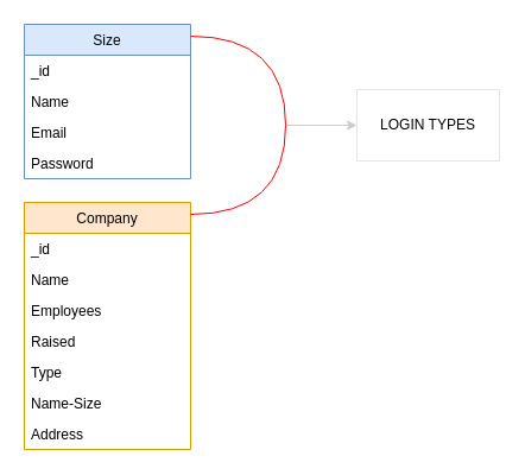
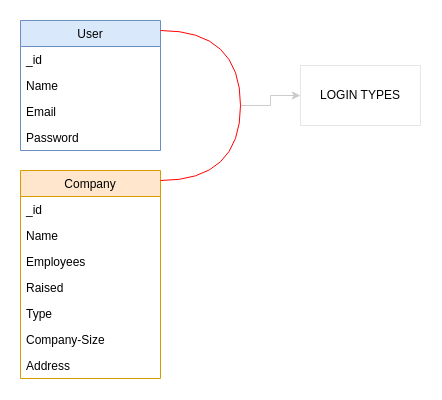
  <mxCell id="0" />
  <mxCell id="1" parent="0" />
  <mxCell id="2" value="Company" style="swimlane;fontStyle=0;childLayout=stackLayout;horizontal=1;startSize=26;horizontalStack=0;resizeParent=1;resizeParentMax=0;resizeLast=0;collapsible=1;marginBottom=0;fillColor=#ffe6cc;strokeColor=#d79b00;" vertex="1" parent="1"><mxGeometry x="20" y="170" width="140" height="208" as="geometry" /></mxCell>
  <mxCell id="3" value="_id" style="text;strokeColor=none;fillColor=none;align=left;verticalAlign=top;spacingLeft=4;spacingRight=4;overflow=hidden;rotatable=0;points=[[0,0.5],[1,0.5]];portConstraint=eastwest;" vertex="1" parent="2"><mxGeometry y="26" width="140" height="26" as="geometry" /></mxCell>
  <mxCell id="4" value="Name" style="text;strokeColor=none;fillColor=none;align=left;verticalAlign=top;spacingLeft=4;spacingRight=4;overflow=hidden;rotatable=0;points=[[0,0.5],[1,0.5]];portConstraint=eastwest;" vertex="1" parent="2"><mxGeometry y="52" width="140" height="26" as="geometry" /></mxCell>
  <mxCell id="5" value="Employees" style="text;strokeColor=none;fillColor=none;align=left;verticalAlign=top;spacingLeft=4;spacingRight=4;overflow=hidden;rotatable=0;points=[[0,0.5],[1,0.5]];portConstraint=eastwest;" vertex="1" parent="2"><mxGeometry y="78" width="140" height="26" as="geometry" /></mxCell>
  <mxCell id="6" value="Raised" style="text;strokeColor=none;fillColor=none;align=left;verticalAlign=top;spacingLeft=4;spacingRight=4;overflow=hidden;rotatable=0;points=[[0,0.5],[1,0.5]];portConstraint=eastwest;" vertex="1" parent="2"><mxGeometry y="104" width="140" height="26" as="geometry" /></mxCell>
  <mxCell id="7" value="Type" style="text;strokeColor=none;fillColor=none;align=left;verticalAlign=top;spacingLeft=4;spacingRight=4;overflow=hidden;rotatable=0;points=[[0,0.5],[1,0.5]];portConstraint=eastwest;" vertex="1" parent="2"><mxGeometry y="130" width="140" height="26" as="geometry" /></mxCell>
- <mxCell id="8" value="Name-Size" style="text;strokeColor=none;fillColor=none;align=left;verticalAlign=top;spacingLeft=4;spacingRight=4;overflow=hidden;rotatable=0;points=[[0,0.5],[1,0.5]];portConstraint=eastwest;" vertex="1" parent="2"><mxGeometry y="156" width="140" height="26" as="geometry" /></mxCell>
+ <mxCell id="8" value="Company-Size" style="text;strokeColor=none;fillColor=none;align=left;verticalAlign=top;spacingLeft=4;spacingRight=4;overflow=hidden;rotatable=0;points=[[0,0.5],[1,0.5]];portConstraint=eastwest;" vertex="1" parent="2"><mxGeometry y="156" width="140" height="26" as="geometry" /></mxCell>
  <mxCell id="9" value="Address" style="text;strokeColor=none;fillColor=none;align=left;verticalAlign=top;spacingLeft=4;spacingRight=4;overflow=hidden;rotatable=0;points=[[0,0.5],[1,0.5]];portConstraint=eastwest;" vertex="1" parent="2"><mxGeometry y="182" width="140" height="26" as="geometry" /></mxCell>
- <mxCell id="10" value="Size" style="swimlane;fontStyle=0;childLayout=stackLayout;horizontal=1;startSize=26;fillColor=#dae8fc;horizontalStack=0;resizeParent=1;resizeParentMax=0;resizeLast=0;collapsible=1;marginBottom=0;strokeColor=#6c8ebf;" vertex="1" parent="1"><mxGeometry x="20" y="20" width="140" height="130" as="geometry" /></mxCell>
+ <mxCell id="10" value="User" style="swimlane;fontStyle=0;childLayout=stackLayout;horizontal=1;startSize=26;fillColor=#dae8fc;horizontalStack=0;resizeParent=1;resizeParentMax=0;resizeLast=0;collapsible=1;marginBottom=0;strokeColor=#6c8ebf;" vertex="1" parent="1"><mxGeometry x="20" y="20" width="140" height="130" as="geometry" /></mxCell>
  <mxCell id="11" value="_id" style="text;strokeColor=none;fillColor=none;align=left;verticalAlign=top;spacingLeft=4;spacingRight=4;overflow=hidden;rotatable=0;points=[[0,0.5],[1,0.5]];portConstraint=eastwest;" vertex="1" parent="10"><mxGeometry y="26" width="140" height="26" as="geometry" /></mxCell>
  <mxCell id="12" value="Name" style="text;strokeColor=none;fillColor=none;align=left;verticalAlign=top;spacingLeft=4;spacingRight=4;overflow=hidden;rotatable=0;points=[[0,0.5],[1,0.5]];portConstraint=eastwest;" vertex="1" parent="10"><mxGeometry y="52" width="140" height="26" as="geometry" /></mxCell>
  <mxCell id="13" value="Email" style="text;strokeColor=none;fillColor=none;align=left;verticalAlign=top;spacingLeft=4;spacingRight=4;overflow=hidden;rotatable=0;points=[[0,0.5],[1,0.5]];portConstraint=eastwest;" vertex="1" parent="10"><mxGeometry y="78" width="140" height="26" as="geometry" /></mxCell>
  <mxCell id="14" value="Password" style="text;strokeColor=none;fillColor=none;align=left;verticalAlign=top;spacingLeft=4;spacingRight=4;overflow=hidden;rotatable=0;points=[[0,0.5],[1,0.5]];portConstraint=eastwest;" vertex="1" parent="10"><mxGeometry y="104" width="140" height="26" as="geometry" /></mxCell>
  <mxCell id="15" value="" style="edgeStyle=orthogonalEdgeStyle;rounded=0;orthogonalLoop=1;jettySize=auto;html=1;strokeColor=#CCCCCC;" edge="1" parent="1" source="16" target="17"><mxGeometry relative="1" as="geometry" /></mxCell>
  <mxCell id="16" value="" style="shape=requiredInterface;html=1;verticalLabelPosition=bottom;strokeColor=#FF0303;fillColor=#FFFFFF;" vertex="1" parent="1"><mxGeometry x="160" y="30" width="80" height="150" as="geometry" /></mxCell>
- <mxCell id="17" value="LOGIN TYPES" style="whiteSpace=wrap;html=1;fillColor=#FFFFFF;strokeColor=#E6E6E6;" vertex="1" parent="1"><mxGeometry x="300" y="75" width="120" height="60" as="geometry" /></mxCell>
+ <mxCell id="17" value="LOGIN TYPES" style="whiteSpace=wrap;html=1;fillColor=#FFFFFF;strokeColor=#E6E6E6;" vertex="1" parent="1"><mxGeometry x="300" y="65" width="120" height="60" as="geometry" /></mxCell>
